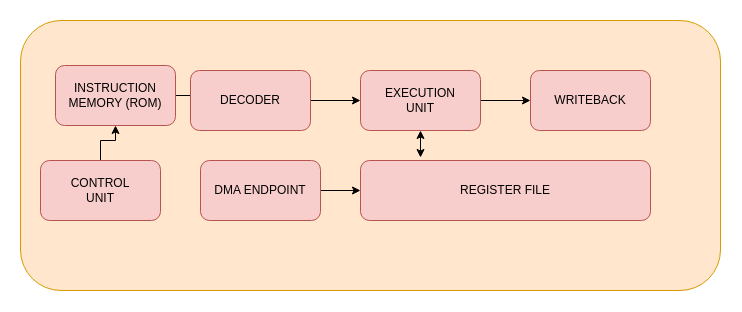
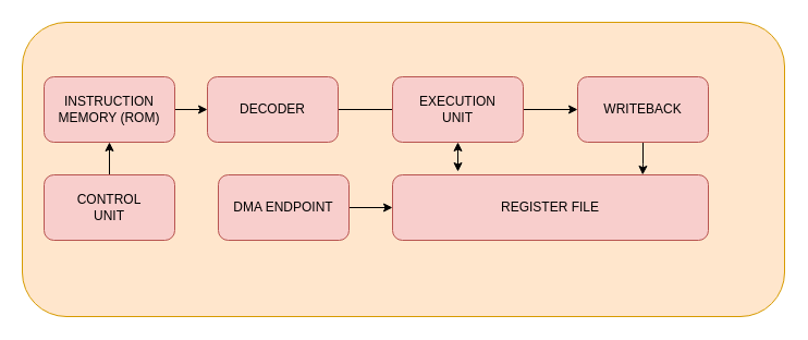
  <mxCell id="0" />
  <mxCell id="1" parent="0" />
  <mxCell id="2" value="" style="rounded=1;whiteSpace=wrap;html=1;fillColor=#ffe6cc;strokeColor=#d79b00;" vertex="1" parent="1"><mxGeometry x="20" y="20" width="700" height="270" as="geometry" /></mxCell>
  <mxCell id="3" style="edgeStyle=orthogonalEdgeStyle;rounded=0;orthogonalLoop=1;jettySize=auto;html=1;" edge="1" parent="1" source="4" target="6"><mxGeometry relative="1" as="geometry" /></mxCell>
- <mxCell id="4" value="INSTRUCTION MEMORY (ROM)" style="rounded=1;whiteSpace=wrap;html=1;fillColor=#f8cecc;strokeColor=#b85450;" vertex="1" parent="1"><mxGeometry x="55" y="65" width="120" height="60" as="geometry" /></mxCell>
- <mxCell id="5" style="edgeStyle=orthogonalEdgeStyle;rounded=0;orthogonalLoop=1;jettySize=auto;html=1;entryX=0;entryY=0.5;entryDx=0;entryDy=0;" edge="1" parent="1" source="6" target="9"><mxGeometry relative="1" as="geometry" /></mxCell>
+ <mxCell id="4" value="INSTRUCTION MEMORY (ROM)" style="rounded=1;whiteSpace=wrap;html=1;fillColor=#f8cecc;strokeColor=#b85450;" vertex="1" parent="1"><mxGeometry x="40" y="70" width="120" height="60" as="geometry" /></mxCell>
+ <mxCell id="5" style="edgeStyle=orthogonalEdgeStyle;rounded=0;orthogonalLoop=1;jettySize=auto;html=1;entryX=0;entryY=0.5;entryDx=0;entryDy=0;endArrow=none;" edge="1" parent="1" source="6" target="9"><mxGeometry relative="1" as="geometry" /></mxCell>
  <mxCell id="6" value="DECODER" style="rounded=1;whiteSpace=wrap;html=1;fillColor=#f8cecc;strokeColor=#b85450;" vertex="1" parent="1"><mxGeometry x="190" y="70" width="120" height="60" as="geometry" /></mxCell>
  <mxCell id="7" style="edgeStyle=orthogonalEdgeStyle;rounded=0;orthogonalLoop=1;jettySize=auto;html=1;" edge="1" parent="1" source="9" target="11"><mxGeometry relative="1" as="geometry" /></mxCell>
  <mxCell id="8" style="edgeStyle=orthogonalEdgeStyle;rounded=0;orthogonalLoop=1;jettySize=auto;html=1;entryX=0.207;entryY=-0.05;entryDx=0;entryDy=0;entryPerimeter=0;startArrow=classic;startFill=1;" edge="1" parent="1" source="9" target="14"><mxGeometry relative="1" as="geometry" /></mxCell>
  <mxCell id="9" value="EXECUTION &lt;br&gt;UNIT" style="rounded=1;whiteSpace=wrap;html=1;fillColor=#f8cecc;strokeColor=#b85450;" vertex="1" parent="1"><mxGeometry x="360" y="70" width="120" height="60" as="geometry" /></mxCell>
+ <mxCell id="10" style="edgeStyle=orthogonalEdgeStyle;rounded=0;orthogonalLoop=1;jettySize=auto;html=1;entryX=0.792;entryY=-0.001;entryDx=0;entryDy=0;entryPerimeter=0;startArrow=none;startFill=0;" edge="1" parent="1" source="11" target="14"><mxGeometry relative="1" as="geometry" /></mxCell>
  <mxCell id="11" value="WRITEBACK" style="rounded=1;whiteSpace=wrap;html=1;fillColor=#f8cecc;strokeColor=#b85450;" vertex="1" parent="1"><mxGeometry x="530" y="70" width="120" height="60" as="geometry" /></mxCell>
  <mxCell id="12" style="edgeStyle=orthogonalEdgeStyle;rounded=0;orthogonalLoop=1;jettySize=auto;html=1;entryX=0.5;entryY=1;entryDx=0;entryDy=0;" edge="1" parent="1" source="13" target="4"><mxGeometry relative="1" as="geometry" /></mxCell>
  <mxCell id="13" value="CONTROL&lt;br&gt;UNIT" style="rounded=1;whiteSpace=wrap;html=1;fillColor=#f8cecc;strokeColor=#b85450;" vertex="1" parent="1"><mxGeometry x="40" y="160" width="120" height="60" as="geometry" /></mxCell>
  <mxCell id="14" value="REGISTER FILE" style="rounded=1;whiteSpace=wrap;html=1;fillColor=#f8cecc;strokeColor=#b85450;" vertex="1" parent="1"><mxGeometry x="360" y="160" width="290" height="60" as="geometry" /></mxCell>
  <mxCell id="15" style="edgeStyle=orthogonalEdgeStyle;rounded=0;orthogonalLoop=1;jettySize=auto;html=1;exitX=1;exitY=0.5;exitDx=0;exitDy=0;" edge="1" parent="1" source="16" target="14"><mxGeometry relative="1" as="geometry" /></mxCell>
  <mxCell id="16" value="DMA ENDPOINT" style="rounded=1;whiteSpace=wrap;html=1;fillColor=#f8cecc;strokeColor=#b85450;" vertex="1" parent="1"><mxGeometry x="200" y="160" width="120" height="60" as="geometry" /></mxCell>
